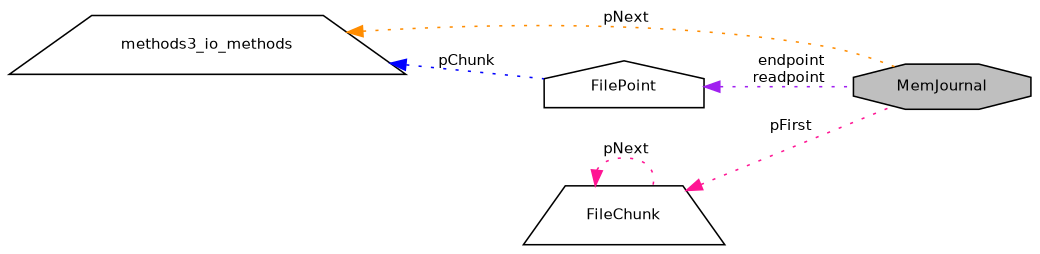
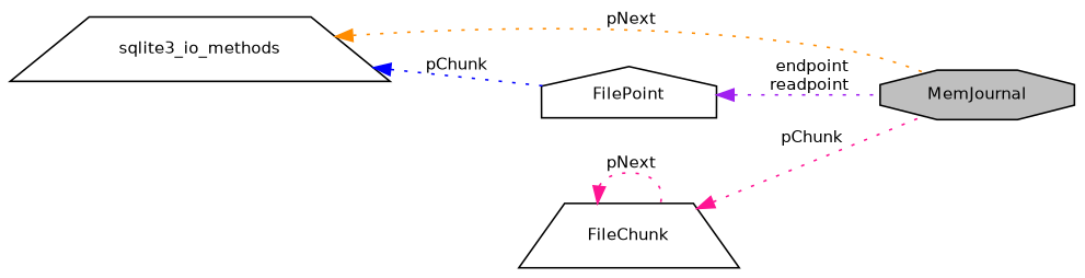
  digraph {
    rankdir=LR
    node [color=black fillcolor=white fontname=Helvetica fontsize=10 shape=trapezium style=filled]
    edge [color=deeppink dir=back fontname=Helvetica fontsize=10 labelfontname=Helvetica labelfontsize=10 style=dotted]
    n1 [fillcolor=grey75 fontcolor=black height=0.2 label=MemJournal shape=octagon width=0.4]
    n2 [height=0.2 label=FilePoint shape=house width=0.4]
    n3 [height=0.2 label=FileChunk width=0.4]
-   n4 [height=0.2 label=methods3_io_methods width=0.4]
+   n4 [height=0.2 label=sqlite3_io_methods width=0.4]
    n2 -> n1 [color=purple label=" endpoint\nreadpoint"]
-   n3 -> n1 [label=" pFirst"]
+   n3 -> n1 [label=" pChunk"]
    n3 -> n3 [label=" pNext"]
    n4 -> n1 [color=darkorange label=" pNext"]
    n4 -> n2 [color=blue label=" pChunk"]
  }
